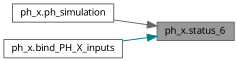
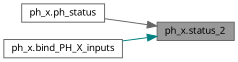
  digraph {
    fontname="Noto Sans"
    rankdir=RL
    node [color=grey40 fillcolor=white fontname="Noto Sans" fontsize=10 shape=box style=filled]
    edge [dir=back fontname="Noto Sans" fontsize=10 labelfontname=Helvetica labelfontsize=10 style=solid]
-   n1 [color=gray40 fillcolor=grey60 fontcolor=black height=0.2 label="ph_x.status_6" width=0.4]
-   n2 [height=0.2 label="ph_x.ph_simulation" width=0.4]
+   n1 [color=gray40 fillcolor=grey60 fontcolor=black height=0.2 label="ph_x.status_2" width=0.4]
+   n2 [height=0.2 label="ph_x.ph_status" width=0.4]
    n3 [height=0.2 label="ph_x.bind_PH_X_inputs" width=0.4]
    n1 -> n2 [color=gray40]
    n1 -> n3 [color=teal]
  }
